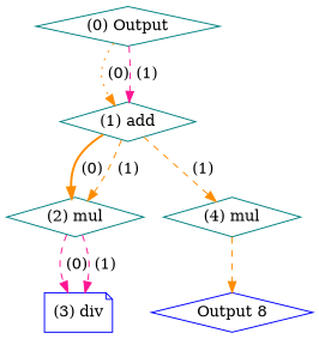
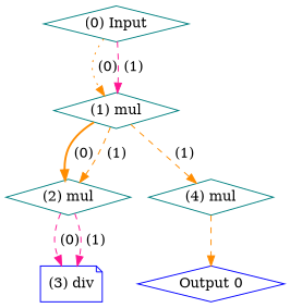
  digraph {
    rankdir=TB
    node [color=teal fontcolor=black labelfontcolor=black shape=diamond]
    edge [bold=true color=darkorange fontcolor=black labelfontcolor=black style=dashed]
-   n1 [label="(0) Output"]
-   n2 [color=blue label="Output 8"]
-   n3 [label="(1) add"]
+   n1 [label="(0) Input"]
+   n2 [color=blue label="Output 0"]
+   n3 [label="(1) mul"]
    n4 [label="(2) mul"]
    n5 [label="(4) mul"]
    n6 [color=blue label="(3) div" shape=note]
    subgraph sub_1 {
      rank=source
      n1
    }
    subgraph sub_2 {
      rank=max
      n2
    }
    n1 -> n3 [label=" (0)" style=dotted]
    n1 -> n3 [color=deeppink label=" (1)"]
    n3 -> n4 [label=" (0)" style=bold]
    n3 -> n4 [label=" (1)"]
    n3 -> n5 [label=" (1)"]
    n4 -> n6 [color=deeppink label=" (0)"]
    n4 -> n6 [color=deeppink label=" (1)"]
    n5 -> n2
  }
